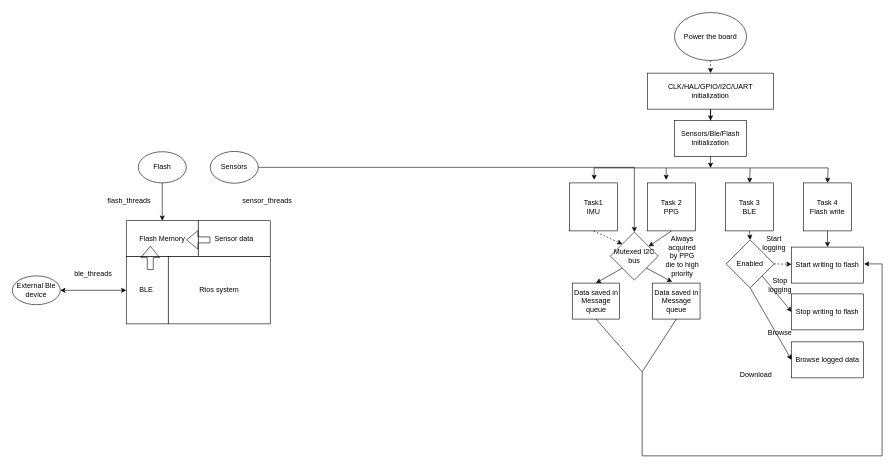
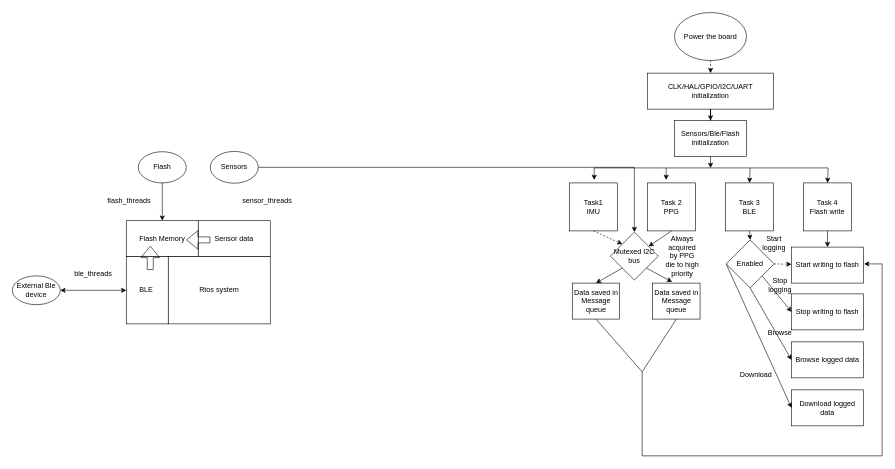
  <mxCell id="0" />
  <mxCell id="1" parent="0" />
  <mxCell id="2" value="Task1&lt;div&gt;IMU&lt;/div&gt;" style="whiteSpace=wrap;html=1;aspect=fixed;" vertex="1" parent="1"><mxGeometry x="949" y="304" width="80" height="80" as="geometry" /></mxCell>
  <mxCell id="3" value="Task 2&lt;div&gt;PPG&lt;/div&gt;" style="whiteSpace=wrap;html=1;aspect=fixed;" vertex="1" parent="1"><mxGeometry x="1079" y="304" width="80" height="80" as="geometry" /></mxCell>
  <mxCell id="4" value="Task 3&lt;div&gt;BLE&lt;/div&gt;" style="whiteSpace=wrap;html=1;aspect=fixed;" vertex="1" parent="1"><mxGeometry x="1209" y="304" width="80" height="80" as="geometry" /></mxCell>
  <mxCell id="5" value="Task 4&lt;div&gt;Flash write&lt;/div&gt;" style="whiteSpace=wrap;html=1;aspect=fixed;" vertex="1" parent="1"><mxGeometry x="1339" y="304" width="80" height="80" as="geometry" /></mxCell>
  <mxCell id="6" value="Power the board" style="ellipse;whiteSpace=wrap;html=1;" vertex="1" parent="1"><mxGeometry x="1124" y="20" width="120" height="80" as="geometry" /></mxCell>
  <mxCell id="7" value="" style="edgeStyle=orthogonalEdgeStyle;rounded=0;orthogonalLoop=1;jettySize=auto;html=1;" edge="1" parent="1" source="8" target="10"><mxGeometry relative="1" as="geometry" /></mxCell>
  <mxCell id="8" value="CLK/HAL/GPIO/I2C/UART&lt;div&gt;initialization&lt;/div&gt;" style="rounded=0;whiteSpace=wrap;html=1;" vertex="1" parent="1"><mxGeometry x="1079" y="121" width="210" height="60" as="geometry" /></mxCell>
  <mxCell id="9" value="" style="endArrow=classic;html=1;rounded=0;exitX=0.5;exitY=1;exitDx=0;exitDy=0;entryX=0.5;entryY=0;entryDx=0;entryDy=0;dashed=1;" edge="1" parent="1" source="6" target="8"><mxGeometry width="50" height="50" relative="1" as="geometry"><mxPoint x="1200" y="179" as="sourcePoint" /><mxPoint x="1250" y="129" as="targetPoint" /></mxGeometry></mxCell>
  <mxCell id="10" value="Sensors/Ble/Flash&lt;div&gt;initialization&lt;/div&gt;" style="whiteSpace=wrap;html=1;rounded=0;" vertex="1" parent="1"><mxGeometry x="1124" y="200" width="120" height="60" as="geometry" /></mxCell>
  <mxCell id="11" value="" style="endArrow=none;html=1;rounded=0;" edge="1" parent="1"><mxGeometry width="50" height="50" relative="1" as="geometry"><mxPoint x="990" y="279" as="sourcePoint" /><mxPoint x="1380" y="279" as="targetPoint" /></mxGeometry></mxCell>
  <mxCell id="12" value="" style="endArrow=classic;html=1;rounded=0;" edge="1" parent="1"><mxGeometry width="50" height="50" relative="1" as="geometry"><mxPoint x="990" y="279" as="sourcePoint" /><mxPoint x="990" y="299" as="targetPoint" /></mxGeometry></mxCell>
  <mxCell id="13" value="" style="endArrow=classic;html=1;rounded=0;" edge="1" parent="1"><mxGeometry width="50" height="50" relative="1" as="geometry"><mxPoint x="1110" y="279" as="sourcePoint" /><mxPoint x="1110" y="299" as="targetPoint" /></mxGeometry></mxCell>
  <mxCell id="14" value="" style="endArrow=classic;html=1;rounded=0;entryX=0.5;entryY=0;entryDx=0;entryDy=0;" edge="1" parent="1" target="4"><mxGeometry width="50" height="50" relative="1" as="geometry"><mxPoint x="1250" y="279" as="sourcePoint" /><mxPoint x="1270" y="349" as="targetPoint" /></mxGeometry></mxCell>
  <mxCell id="15" value="" style="endArrow=classic;html=1;rounded=0;entryX=0.5;entryY=0;entryDx=0;entryDy=0;" edge="1" parent="1" target="5"><mxGeometry width="50" height="50" relative="1" as="geometry"><mxPoint x="1380" y="279" as="sourcePoint" /><mxPoint x="1280" y="359" as="targetPoint" /></mxGeometry></mxCell>
  <mxCell id="16" value="" style="endArrow=classic;html=1;rounded=0;exitX=0.5;exitY=1;exitDx=0;exitDy=0;" edge="1" parent="1" source="10"><mxGeometry width="50" height="50" relative="1" as="geometry"><mxPoint x="1240" y="419" as="sourcePoint" /><mxPoint x="1184" y="279" as="targetPoint" /></mxGeometry></mxCell>
  <mxCell id="17" value="Mutexed I2C bus" style="rhombus;whiteSpace=wrap;html=1;" vertex="1" parent="1"><mxGeometry x="1017" y="386" width="80" height="80" as="geometry" /></mxCell>
  <mxCell id="18" value="" style="endArrow=classic;html=1;rounded=0;exitX=0.5;exitY=1;exitDx=0;exitDy=0;" edge="1" parent="1" source="3" target="17"><mxGeometry width="50" height="50" relative="1" as="geometry"><mxPoint x="1250" y="429" as="sourcePoint" /><mxPoint x="1300" y="379" as="targetPoint" /></mxGeometry></mxCell>
  <mxCell id="19" value="" style="endArrow=classic;html=1;rounded=0;exitX=0.5;exitY=1;exitDx=0;exitDy=0;entryX=0;entryY=0;entryDx=0;entryDy=0;dashed=1;" edge="1" parent="1" source="2" target="17"><mxGeometry width="50" height="50" relative="1" as="geometry"><mxPoint x="1260" y="439" as="sourcePoint" /><mxPoint x="1310" y="389" as="targetPoint" /></mxGeometry></mxCell>
  <mxCell id="20" value="Data saved in Message queue" style="rounded=0;whiteSpace=wrap;html=1;" vertex="1" parent="1"><mxGeometry x="953.5" y="471" width="79" height="60" as="geometry" /></mxCell>
  <mxCell id="21" value="Data saved in Message queue" style="rounded=0;whiteSpace=wrap;html=1;" vertex="1" parent="1"><mxGeometry x="1087.5" y="471" width="79" height="60" as="geometry" /></mxCell>
  <mxCell id="22" value="" style="endArrow=classic;html=1;rounded=0;exitX=1;exitY=1;exitDx=0;exitDy=0;" edge="1" parent="1" source="17"><mxGeometry width="50" height="50" relative="1" as="geometry"><mxPoint x="1160" y="499" as="sourcePoint" /><mxPoint x="1120" y="469" as="targetPoint" /></mxGeometry></mxCell>
  <mxCell id="23" value="" style="endArrow=classic;html=1;rounded=0;exitX=0;exitY=1;exitDx=0;exitDy=0;entryX=0.5;entryY=0;entryDx=0;entryDy=0;" edge="1" parent="1" source="17" target="20"><mxGeometry width="50" height="50" relative="1" as="geometry"><mxPoint x="1087" y="456" as="sourcePoint" /><mxPoint x="1130" y="479" as="targetPoint" /></mxGeometry></mxCell>
  <mxCell id="24" value="Always acquired by PPG die to high priority" style="text;html=1;align=center;verticalAlign=middle;whiteSpace=wrap;rounded=0;" vertex="1" parent="1"><mxGeometry x="1106.5" y="411" width="60" height="30" as="geometry" /></mxCell>
  <mxCell id="25" value="Enabled" style="rhombus;whiteSpace=wrap;html=1;" vertex="1" parent="1"><mxGeometry x="1210" y="399" width="80" height="80" as="geometry" /></mxCell>
  <mxCell id="26" value="" style="endArrow=classic;html=1;rounded=0;exitX=1;exitY=0.5;exitDx=0;exitDy=0;dashed=1;" edge="1" parent="1" source="25" target="28"><mxGeometry width="50" height="50" relative="1" as="geometry"><mxPoint x="1097" y="466" as="sourcePoint" /><mxPoint x="1140" y="489" as="targetPoint" /></mxGeometry></mxCell>
  <mxCell id="27" value="" style="endArrow=classic;html=1;rounded=0;exitX=0.5;exitY=1;exitDx=0;exitDy=0;entryX=0.5;entryY=0;entryDx=0;entryDy=0;" edge="1" parent="1" source="4" target="25"><mxGeometry width="50" height="50" relative="1" as="geometry"><mxPoint x="1107" y="476" as="sourcePoint" /><mxPoint x="1150" y="499" as="targetPoint" /></mxGeometry></mxCell>
  <mxCell id="28" value="Start writing to flash" style="rounded=0;whiteSpace=wrap;html=1;" vertex="1" parent="1"><mxGeometry x="1319" y="411" width="120" height="60" as="geometry" /></mxCell>
  <mxCell id="29" value="" style="endArrow=classic;html=1;rounded=0;exitX=0.5;exitY=1;exitDx=0;exitDy=0;entryX=0.5;entryY=0;entryDx=0;entryDy=0;" edge="1" parent="1" source="5" target="28"><mxGeometry width="50" height="50" relative="1" as="geometry"><mxPoint x="1117" y="486" as="sourcePoint" /><mxPoint x="1160" y="509" as="targetPoint" /></mxGeometry></mxCell>
  <mxCell id="30" value="Stop writing to flash" style="rounded=0;whiteSpace=wrap;html=1;" vertex="1" parent="1"><mxGeometry x="1319" y="489" width="120" height="60" as="geometry" /></mxCell>
  <mxCell id="31" value="Browse logged data" style="rounded=0;whiteSpace=wrap;html=1;" vertex="1" parent="1"><mxGeometry x="1319" y="569" width="120" height="60" as="geometry" /></mxCell>
+ <mxCell id="32" value="Download logged data" style="rounded=0;whiteSpace=wrap;html=1;" vertex="1" parent="1"><mxGeometry x="1319" y="649" width="120" height="60" as="geometry" /></mxCell>
  <mxCell id="33" value="Start logging" style="text;html=1;align=center;verticalAlign=middle;whiteSpace=wrap;rounded=0;" vertex="1" parent="1"><mxGeometry x="1260" y="389" width="60" height="30" as="geometry" /></mxCell>
  <mxCell id="34" value="" style="endArrow=classic;html=1;rounded=0;exitX=1;exitY=1;exitDx=0;exitDy=0;entryX=0;entryY=0.5;entryDx=0;entryDy=0;" edge="1" parent="1" source="25" target="30"><mxGeometry width="50" height="50" relative="1" as="geometry"><mxPoint x="1160" y="579" as="sourcePoint" /><mxPoint x="1210" y="529" as="targetPoint" /></mxGeometry></mxCell>
  <mxCell id="35" value="" style="endArrow=classic;html=1;rounded=0;entryX=0;entryY=0.5;entryDx=0;entryDy=0;exitX=0.5;exitY=1;exitDx=0;exitDy=0;" edge="1" parent="1" source="25" target="31"><mxGeometry width="50" height="50" relative="1" as="geometry"><mxPoint x="1170" y="589" as="sourcePoint" /><mxPoint x="1220" y="539" as="targetPoint" /></mxGeometry></mxCell>
+ <mxCell id="36" value="" style="endArrow=classic;html=1;rounded=0;entryX=0;entryY=0.5;entryDx=0;entryDy=0;exitX=0;exitY=0.5;exitDx=0;exitDy=0;" edge="1" parent="1" source="25" target="32"><mxGeometry width="50" height="50" relative="1" as="geometry"><mxPoint x="1180" y="599" as="sourcePoint" /><mxPoint x="1230" y="549" as="targetPoint" /></mxGeometry></mxCell>
  <mxCell id="37" value="Stop logging" style="text;html=1;align=center;verticalAlign=middle;whiteSpace=wrap;rounded=0;" vertex="1" parent="1"><mxGeometry x="1270" y="459" width="60" height="30" as="geometry" /></mxCell>
  <mxCell id="38" value="Browse" style="text;html=1;align=center;verticalAlign=middle;whiteSpace=wrap;rounded=0;" vertex="1" parent="1"><mxGeometry x="1270" y="539" width="60" height="30" as="geometry" /></mxCell>
  <mxCell id="39" value="Download" style="text;html=1;align=center;verticalAlign=middle;whiteSpace=wrap;rounded=0;" vertex="1" parent="1"><mxGeometry x="1230" y="609" width="60" height="30" as="geometry" /></mxCell>
  <mxCell id="40" value="" style="endArrow=none;html=1;rounded=0;exitX=0.5;exitY=1;exitDx=0;exitDy=0;" edge="1" parent="1" source="20"><mxGeometry width="50" height="50" relative="1" as="geometry"><mxPoint x="1220" y="539" as="sourcePoint" /><mxPoint x="1070" y="619" as="targetPoint" /></mxGeometry></mxCell>
  <mxCell id="41" value="" style="endArrow=classic;html=1;rounded=0;" edge="1" parent="1"><mxGeometry width="50" height="50" relative="1" as="geometry"><mxPoint x="1070" y="619" as="sourcePoint" /><mxPoint x="1440" y="439" as="targetPoint" /><Array as="points"><mxPoint x="1070" y="759" /><mxPoint x="1470" y="759" /><mxPoint x="1470" y="439" /></Array></mxGeometry></mxCell>
  <mxCell id="42" value="" style="endArrow=none;html=1;rounded=0;exitX=0.5;exitY=1;exitDx=0;exitDy=0;" edge="1" parent="1" source="21"><mxGeometry width="50" height="50" relative="1" as="geometry"><mxPoint x="1200" y="479" as="sourcePoint" /><mxPoint x="1070" y="619" as="targetPoint" /></mxGeometry></mxCell>
  <mxCell id="43" value="" style="edgeStyle=orthogonalEdgeStyle;rounded=0;orthogonalLoop=1;jettySize=auto;html=1;" edge="1" parent="1" source="44" target="17"><mxGeometry relative="1" as="geometry" /></mxCell>
  <mxCell id="44" value="Sensors" style="ellipse;whiteSpace=wrap;html=1;" vertex="1" parent="1"><mxGeometry x="350" y="251.5" width="80" height="53" as="geometry" /></mxCell>
  <mxCell id="45" value="" style="edgeStyle=orthogonalEdgeStyle;rounded=0;orthogonalLoop=1;jettySize=auto;html=1;entryX=0.5;entryY=0;entryDx=0;entryDy=0;" edge="1" parent="1" source="46" target="49"><mxGeometry relative="1" as="geometry" /></mxCell>
  <mxCell id="46" value="Flash" style="ellipse;whiteSpace=wrap;html=1;" vertex="1" parent="1"><mxGeometry x="230" y="252" width="80" height="52" as="geometry" /></mxCell>
  <mxCell id="47" value="External Ble device" style="ellipse;whiteSpace=wrap;html=1;" vertex="1" parent="1"><mxGeometry x="20" y="459" width="80" height="48" as="geometry" /></mxCell>
  <mxCell id="48" value="" style="endArrow=classic;startArrow=classic;html=1;rounded=0;exitX=1;exitY=0.5;exitDx=0;exitDy=0;entryX=0;entryY=0.5;entryDx=0;entryDy=0;" edge="1" parent="1" source="47" target="51"><mxGeometry width="50" height="50" relative="1" as="geometry"><mxPoint x="390" y="649" as="sourcePoint" /><mxPoint x="50" y="539" as="targetPoint" /></mxGeometry></mxCell>
  <mxCell id="49" value="Flash Memory" style="rounded=0;whiteSpace=wrap;html=1;" vertex="1" parent="1"><mxGeometry x="210" y="367" width="120" height="60" as="geometry" /></mxCell>
  <mxCell id="50" value="Sensor data" style="rounded=0;whiteSpace=wrap;html=1;" vertex="1" parent="1"><mxGeometry x="330" y="367" width="120" height="60" as="geometry" /></mxCell>
  <mxCell id="51" value="BLE&amp;nbsp;" style="rounded=0;whiteSpace=wrap;html=1;" vertex="1" parent="1"><mxGeometry x="210" y="427" width="70" height="112" as="geometry" /></mxCell>
  <mxCell id="52" value="Rtos system" style="rounded=0;whiteSpace=wrap;html=1;" vertex="1" parent="1"><mxGeometry x="280" y="427" width="170" height="112" as="geometry" /></mxCell>
  <mxCell id="53" value="sensor_threads" style="text;html=1;align=center;verticalAlign=middle;whiteSpace=wrap;rounded=0;" vertex="1" parent="1"><mxGeometry x="400" y="319" width="90" height="30" as="geometry" /></mxCell>
  <mxCell id="54" value="flash_threads" style="text;html=1;align=center;verticalAlign=middle;whiteSpace=wrap;rounded=0;" vertex="1" parent="1"><mxGeometry x="170" y="319" width="90" height="30" as="geometry" /></mxCell>
  <mxCell id="55" value="ble_threads" style="text;html=1;align=center;verticalAlign=middle;whiteSpace=wrap;rounded=0;" vertex="1" parent="1"><mxGeometry x="110" y="441" width="90" height="30" as="geometry" /></mxCell>
  <mxCell id="56" value="" style="shape=flexArrow;endArrow=classic;html=1;rounded=0;" edge="1" parent="1"><mxGeometry width="50" height="50" relative="1" as="geometry"><mxPoint x="350" y="399" as="sourcePoint" /><mxPoint x="310" y="399" as="targetPoint" /></mxGeometry></mxCell>
  <mxCell id="57" value="" style="shape=flexArrow;endArrow=classic;html=1;rounded=0;" edge="1" parent="1"><mxGeometry width="50" height="50" relative="1" as="geometry"><mxPoint x="250" y="449" as="sourcePoint" /><mxPoint x="250" y="409" as="targetPoint" /></mxGeometry></mxCell>
